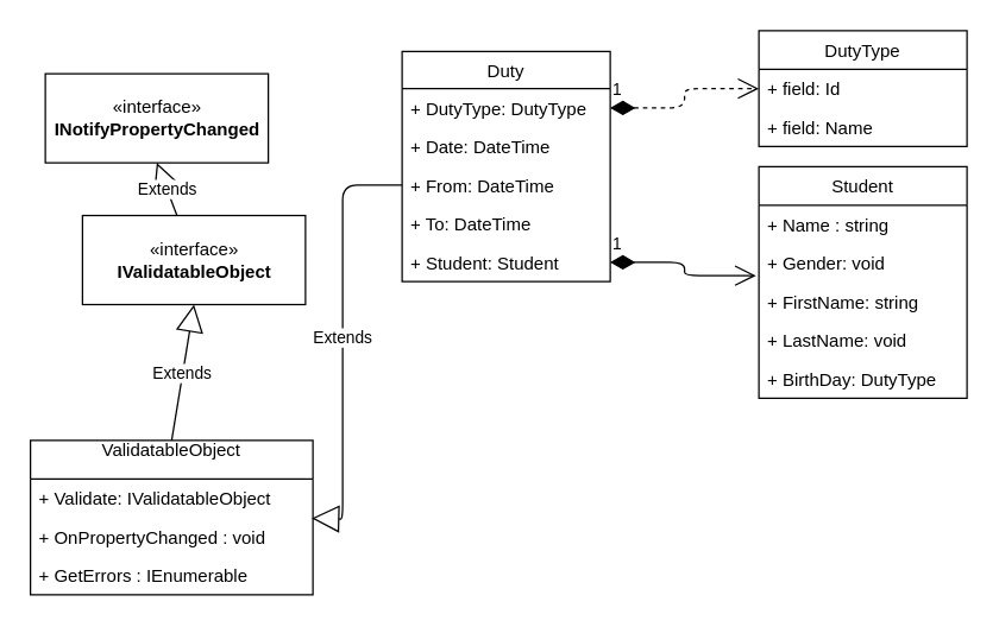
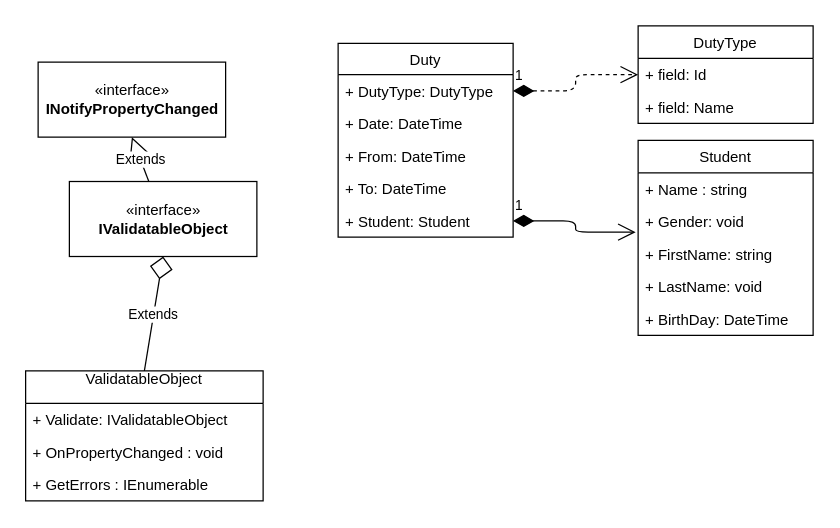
  <mxCell id="0" />
  <mxCell id="1" parent="0" />
  <mxCell id="2" value="ValidatableObject&#10;" style="swimlane;fontStyle=0;childLayout=stackLayout;horizontal=1;startSize=26;fillColor=none;horizontalStack=0;resizeParent=1;resizeParentMax=0;resizeLast=0;collapsible=1;marginBottom=0;" vertex="1" parent="1"><mxGeometry x="20" y="296" width="190" height="104" as="geometry"><mxRectangle x="20" y="20" width="90" height="26" as="alternateBounds" /></mxGeometry></mxCell>
  <mxCell id="3" value="+ Validate: IValidatableObject" style="text;strokeColor=none;fillColor=none;align=left;verticalAlign=top;spacingLeft=4;spacingRight=4;overflow=hidden;rotatable=0;points=[[0,0.5],[1,0.5]];portConstraint=eastwest;" vertex="1" parent="2"><mxGeometry y="26" width="190" height="26" as="geometry" /></mxCell>
  <mxCell id="4" value="+ OnPropertyChanged : void" style="text;strokeColor=none;fillColor=none;align=left;verticalAlign=top;spacingLeft=4;spacingRight=4;overflow=hidden;rotatable=0;points=[[0,0.5],[1,0.5]];portConstraint=eastwest;" vertex="1" parent="2"><mxGeometry y="52" width="190" height="26" as="geometry" /></mxCell>
  <mxCell id="5" value="+ GetErrors : IEnumerable" style="text;strokeColor=none;fillColor=none;align=left;verticalAlign=top;spacingLeft=4;spacingRight=4;overflow=hidden;rotatable=0;points=[[0,0.5],[1,0.5]];portConstraint=eastwest;" vertex="1" parent="2"><mxGeometry y="78" width="190" height="26" as="geometry" /></mxCell>
  <mxCell id="6" value="«interface»&lt;br&gt;&lt;b&gt;INotifyPropertyChanged&lt;/b&gt;&lt;br&gt;" style="html=1;" vertex="1" parent="1"><mxGeometry x="30" y="49" width="150" height="60" as="geometry" /></mxCell>
  <mxCell id="7" value="«interface»&lt;br&gt;&lt;b&gt;IValidatableObject&lt;/b&gt;&lt;br&gt;" style="html=1;" vertex="1" parent="1"><mxGeometry x="55" y="144.5" width="150" height="60" as="geometry" /></mxCell>
  <mxCell id="8" value="Duty" style="swimlane;fontStyle=0;childLayout=stackLayout;horizontal=1;startSize=25;fillColor=none;horizontalStack=0;resizeParent=1;resizeParentMax=0;resizeLast=0;collapsible=1;marginBottom=0;" vertex="1" parent="1"><mxGeometry x="270" y="34" width="140" height="155" as="geometry" /></mxCell>
  <mxCell id="9" value="+ DutyType: DutyType" style="text;strokeColor=none;fillColor=none;align=left;verticalAlign=top;spacingLeft=4;spacingRight=4;overflow=hidden;rotatable=0;points=[[0,0.5],[1,0.5]];portConstraint=eastwest;" vertex="1" parent="8"><mxGeometry y="25" width="140" height="26" as="geometry" /></mxCell>
  <mxCell id="10" value="+ Date: DateTime" style="text;strokeColor=none;fillColor=none;align=left;verticalAlign=top;spacingLeft=4;spacingRight=4;overflow=hidden;rotatable=0;points=[[0,0.5],[1,0.5]];portConstraint=eastwest;" vertex="1" parent="8"><mxGeometry y="51" width="140" height="26" as="geometry" /></mxCell>
  <mxCell id="11" value="+ From: DateTime" style="text;strokeColor=none;fillColor=none;align=left;verticalAlign=top;spacingLeft=4;spacingRight=4;overflow=hidden;rotatable=0;points=[[0,0.5],[1,0.5]];portConstraint=eastwest;" vertex="1" parent="8"><mxGeometry y="77" width="140" height="26" as="geometry" /></mxCell>
  <mxCell id="12" value="+ To: DateTime" style="text;strokeColor=none;fillColor=none;align=left;verticalAlign=top;spacingLeft=4;spacingRight=4;overflow=hidden;rotatable=0;points=[[0,0.5],[1,0.5]];portConstraint=eastwest;" vertex="1" parent="8"><mxGeometry y="103" width="140" height="26" as="geometry" /></mxCell>
  <mxCell id="13" value="+ Student: Student&#10;&#10;" style="text;strokeColor=none;fillColor=none;align=left;verticalAlign=top;spacingLeft=4;spacingRight=4;overflow=hidden;rotatable=0;points=[[0,0.5],[1,0.5]];portConstraint=eastwest;" vertex="1" parent="8"><mxGeometry y="129" width="140" height="26" as="geometry" /></mxCell>
  <mxCell id="14" value="DutyType" style="swimlane;fontStyle=0;childLayout=stackLayout;horizontal=1;startSize=26;fillColor=none;horizontalStack=0;resizeParent=1;resizeParentMax=0;resizeLast=0;collapsible=1;marginBottom=0;" vertex="1" parent="1"><mxGeometry x="510" y="20" width="140" height="78" as="geometry" /></mxCell>
  <mxCell id="15" value="+ field: Id" style="text;strokeColor=none;fillColor=none;align=left;verticalAlign=top;spacingLeft=4;spacingRight=4;overflow=hidden;rotatable=0;points=[[0,0.5],[1,0.5]];portConstraint=eastwest;" vertex="1" parent="14"><mxGeometry y="26" width="140" height="26" as="geometry" /></mxCell>
  <mxCell id="16" value="+ field: Name" style="text;strokeColor=none;fillColor=none;align=left;verticalAlign=top;spacingLeft=4;spacingRight=4;overflow=hidden;rotatable=0;points=[[0,0.5],[1,0.5]];portConstraint=eastwest;" vertex="1" parent="14"><mxGeometry y="52" width="140" height="26" as="geometry" /></mxCell>
  <mxCell id="17" value="Student" style="swimlane;fontStyle=0;childLayout=stackLayout;horizontal=1;startSize=26;fillColor=none;horizontalStack=0;resizeParent=1;resizeParentMax=0;resizeLast=0;collapsible=1;marginBottom=0;" vertex="1" parent="1"><mxGeometry x="510" y="111.5" width="140" height="156" as="geometry" /></mxCell>
  <mxCell id="18" value="+ Name : string" style="text;strokeColor=none;fillColor=none;align=left;verticalAlign=top;spacingLeft=4;spacingRight=4;overflow=hidden;rotatable=0;points=[[0,0.5],[1,0.5]];portConstraint=eastwest;" vertex="1" parent="17"><mxGeometry y="26" width="140" height="26" as="geometry" /></mxCell>
  <mxCell id="19" value="+ Gender: void&#10;&#10;" style="text;strokeColor=none;fillColor=none;align=left;verticalAlign=top;spacingLeft=4;spacingRight=4;overflow=hidden;rotatable=0;points=[[0,0.5],[1,0.5]];portConstraint=eastwest;" vertex="1" parent="17"><mxGeometry y="52" width="140" height="26" as="geometry" /></mxCell>
  <mxCell id="20" value="+ FirstName: string" style="text;strokeColor=none;fillColor=none;align=left;verticalAlign=top;spacingLeft=4;spacingRight=4;overflow=hidden;rotatable=0;points=[[0,0.5],[1,0.5]];portConstraint=eastwest;" vertex="1" parent="17"><mxGeometry y="78" width="140" height="26" as="geometry" /></mxCell>
  <mxCell id="21" value="+ LastName: void" style="text;strokeColor=none;fillColor=none;align=left;verticalAlign=top;spacingLeft=4;spacingRight=4;overflow=hidden;rotatable=0;points=[[0,0.5],[1,0.5]];portConstraint=eastwest;" vertex="1" parent="17"><mxGeometry y="104" width="140" height="26" as="geometry" /></mxCell>
- <mxCell id="22" value="+ BirthDay: DutyType&#10;&#10;" style="text;strokeColor=none;fillColor=none;align=left;verticalAlign=top;spacingLeft=4;spacingRight=4;overflow=hidden;rotatable=0;points=[[0,0.5],[1,0.5]];portConstraint=eastwest;" vertex="1" parent="17"><mxGeometry y="130" width="140" height="26" as="geometry" /></mxCell>
+ <mxCell id="22" value="+ BirthDay: DateTime&#10;&#10;" style="text;strokeColor=none;fillColor=none;align=left;verticalAlign=top;spacingLeft=4;spacingRight=4;overflow=hidden;rotatable=0;points=[[0,0.5],[1,0.5]];portConstraint=eastwest;" vertex="1" parent="17"><mxGeometry y="130" width="140" height="26" as="geometry" /></mxCell>
  <mxCell id="23" value="1" style="endArrow=open;html=1;endSize=12;startArrow=diamondThin;startSize=14;startFill=1;edgeStyle=orthogonalEdgeStyle;align=left;verticalAlign=bottom;exitX=1;exitY=0.5;exitDx=0;exitDy=0;dashed=1;" edge="1" parent="1" source="9" target="14"><mxGeometry x="-1" y="3" relative="1" as="geometry"><mxPoint x="420" y="281" as="sourcePoint" /><mxPoint x="580" y="281.5" as="targetPoint" /></mxGeometry></mxCell>
  <mxCell id="24" value="Extends" style="endArrow=block;endSize=16;endFill=0;html=1;entryX=0.5;entryY=1;entryDx=0;entryDy=0;" edge="1" parent="1" source="7" target="6"><mxGeometry width="160" relative="1" as="geometry"><mxPoint x="40" y="399" as="sourcePoint" /><mxPoint x="200" y="399" as="targetPoint" /></mxGeometry></mxCell>
- <mxCell id="25" value="Extends" style="endArrow=block;endSize=16;endFill=0;html=1;entryX=0.5;entryY=1;entryDx=0;entryDy=0;exitX=0.5;exitY=0;exitDx=0;exitDy=0;" edge="1" parent="1" source="2" target="7"><mxGeometry width="160" relative="1" as="geometry"><mxPoint x="121.505" y="169" as="sourcePoint" /><mxPoint x="125" y="99.333" as="targetPoint" /></mxGeometry></mxCell>
- <mxCell id="26" value="Extends" style="endArrow=block;endSize=16;endFill=0;html=1;entryX=0.996;entryY=0.019;entryDx=0;entryDy=0;entryPerimeter=0;exitX=0;exitY=0.5;exitDx=0;exitDy=0;" edge="1" parent="1" source="11" target="4"><mxGeometry width="160" relative="1" as="geometry"><mxPoint x="20" y="419" as="sourcePoint" /><mxPoint x="180" y="419" as="targetPoint" /><Array as="points"><mxPoint x="230" y="124" /><mxPoint x="230" y="349" /></Array></mxGeometry></mxCell>
+ <mxCell id="25" value="Extends" style="endArrow=diamond;endSize=16;endFill=0;html=1;entryX=0.5;entryY=1;entryDx=0;entryDy=0;exitX=0.5;exitY=0;exitDx=0;exitDy=0;" edge="1" parent="1" source="2" target="7"><mxGeometry width="160" relative="1" as="geometry"><mxPoint x="121.505" y="169" as="sourcePoint" /><mxPoint x="125" y="99.333" as="targetPoint" /></mxGeometry></mxCell>
  <mxCell id="27" value="1" style="endArrow=open;html=1;endSize=12;startArrow=diamondThin;startSize=14;startFill=1;edgeStyle=orthogonalEdgeStyle;align=left;verticalAlign=bottom;exitX=1;exitY=0.5;exitDx=0;exitDy=0;entryX=-0.014;entryY=0.827;entryDx=0;entryDy=0;entryPerimeter=0;" edge="1" parent="1" source="13" target="19"><mxGeometry x="-1" y="3" relative="1" as="geometry"><mxPoint x="360" y="279" as="sourcePoint" /><mxPoint x="520" y="279" as="targetPoint" /></mxGeometry></mxCell>
